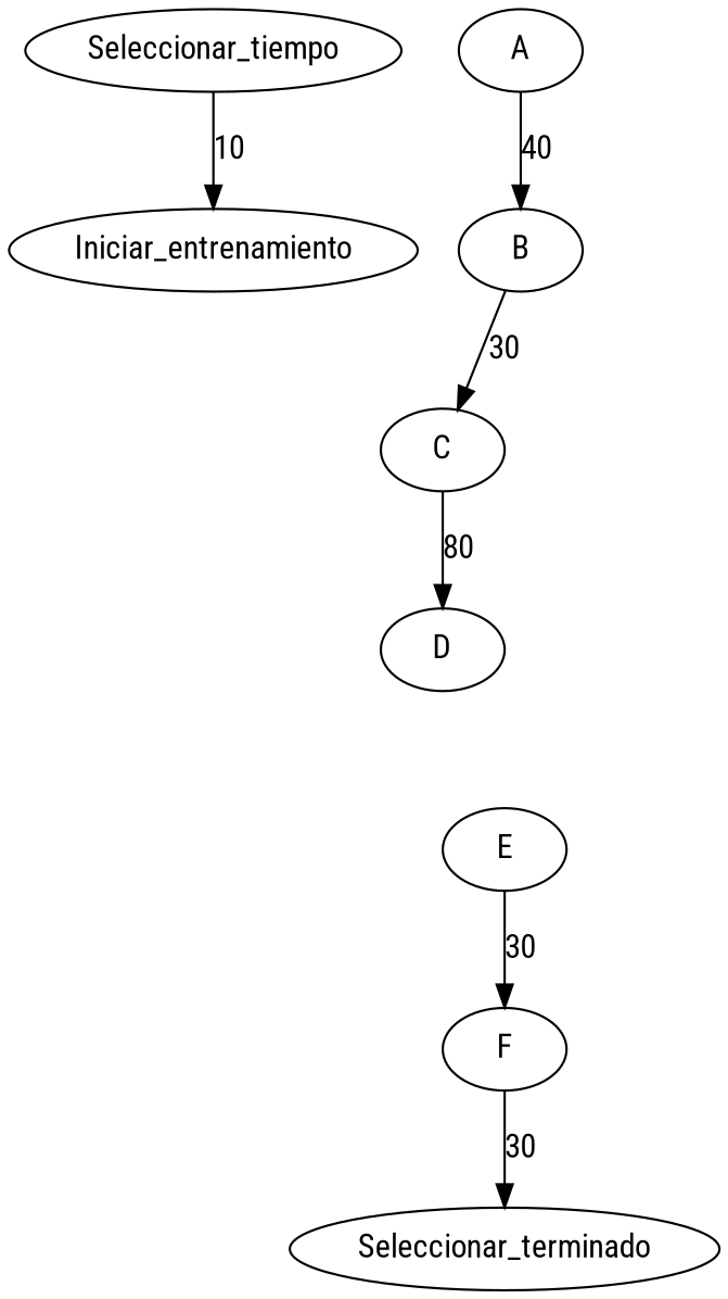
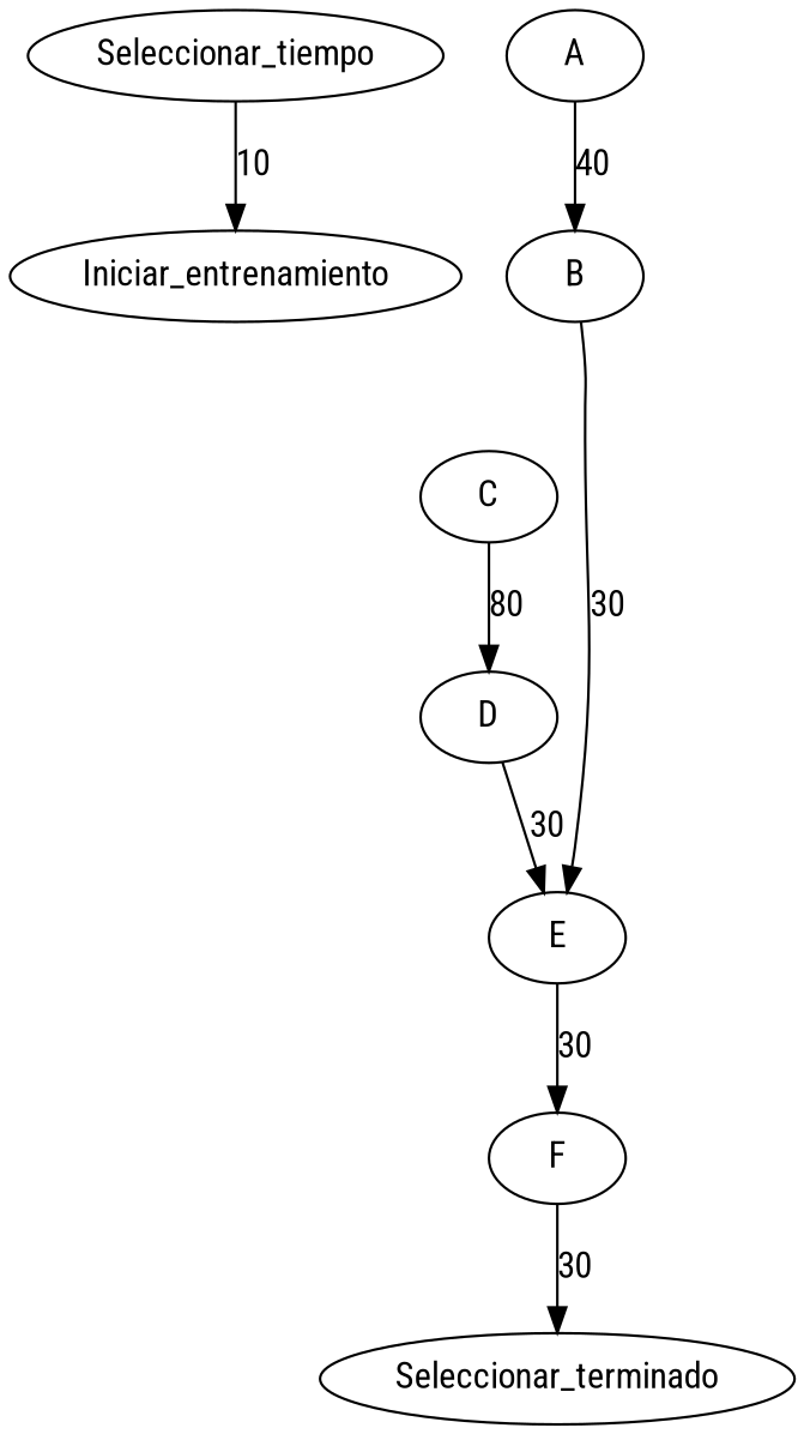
  digraph {
    fontname="Roboto Condensed"
    node [fontname="Roboto Condensed"]
    edge [fontname="Roboto Condensed"]
    Seleccionar_tiempo
    Iniciar_entrenamiento
    A
    B
    C
    D
    E
    F
    n9 [label=Seleccionar_terminado]
    Seleccionar_tiempo -> Iniciar_entrenamiento [label=10]
    A -> B [label=40]
-   B -> C [label=30]
+   B -> E [label=30]
    C -> D [label=80]
+   D -> E [label=30]
    E -> F [label=30]
    F -> n9 [label=30]
  }
